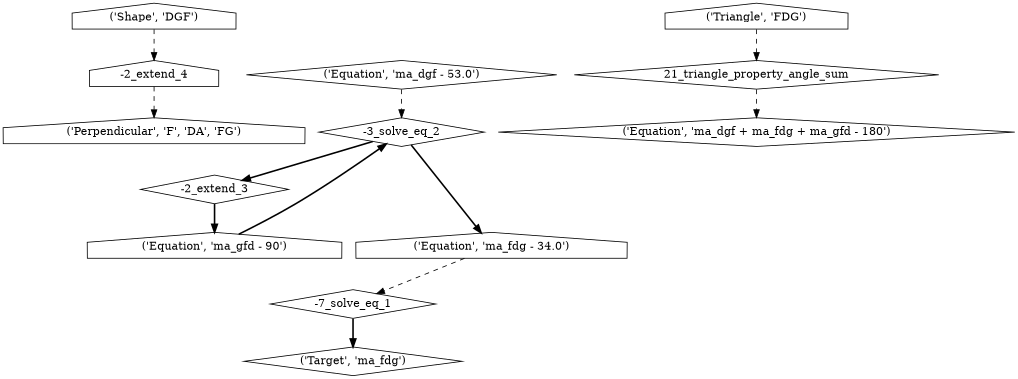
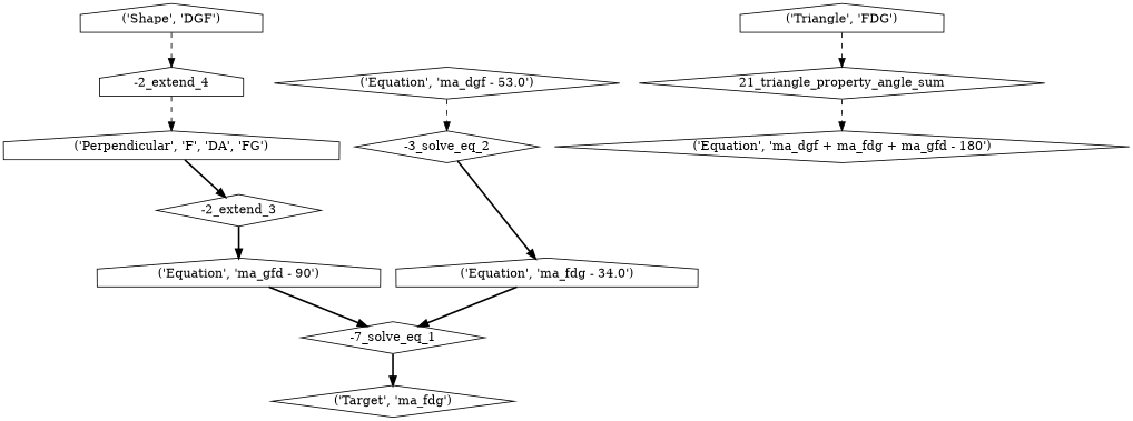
  digraph {
    node [shape=diamond]
    edge [style=bold]
    n1 [label="('Target', 'ma_fdg')"]
    n2 [label="-7_solve_eq_1"]
    n3 [label="('Equation', 'ma_fdg - 34.0')" shape=house]
    n4 [label="-3_solve_eq_2"]
    n5 [label="('Equation', 'ma_dgf - 53.0')"]
    n6 [label="('Equation', 'ma_gfd - 90')" shape=house]
    n7 [label="('Equation', 'ma_dgf + ma_fdg + ma_gfd - 180')"]
    n8 [label="-2_extend_3"]
    n9 [label="('Perpendicular', 'F', 'DA', 'FG')" shape=house]
    n10 [label="21_triangle_property_angle_sum"]
    n11 [label="('Triangle', 'FDG')" shape=house]
    n12 [label="-2_extend_4" shape=house]
    n13 [label="('Shape', 'DGF')" shape=house]
    n2 -> n1
-   n3 -> n2 [style=dashed]
+   n3 -> n2
    n4 -> n3
    n5 -> n4 [style=dashed]
-   n6 -> n4
+   n6 -> n2
    n8 -> n6
-   n4 -> n8
+   n9 -> n8
    n10 -> n7 [style=dashed]
    n11 -> n10 [style=dashed]
    n12 -> n9 [style=dashed]
    n13 -> n12 [style=dashed]
  }
